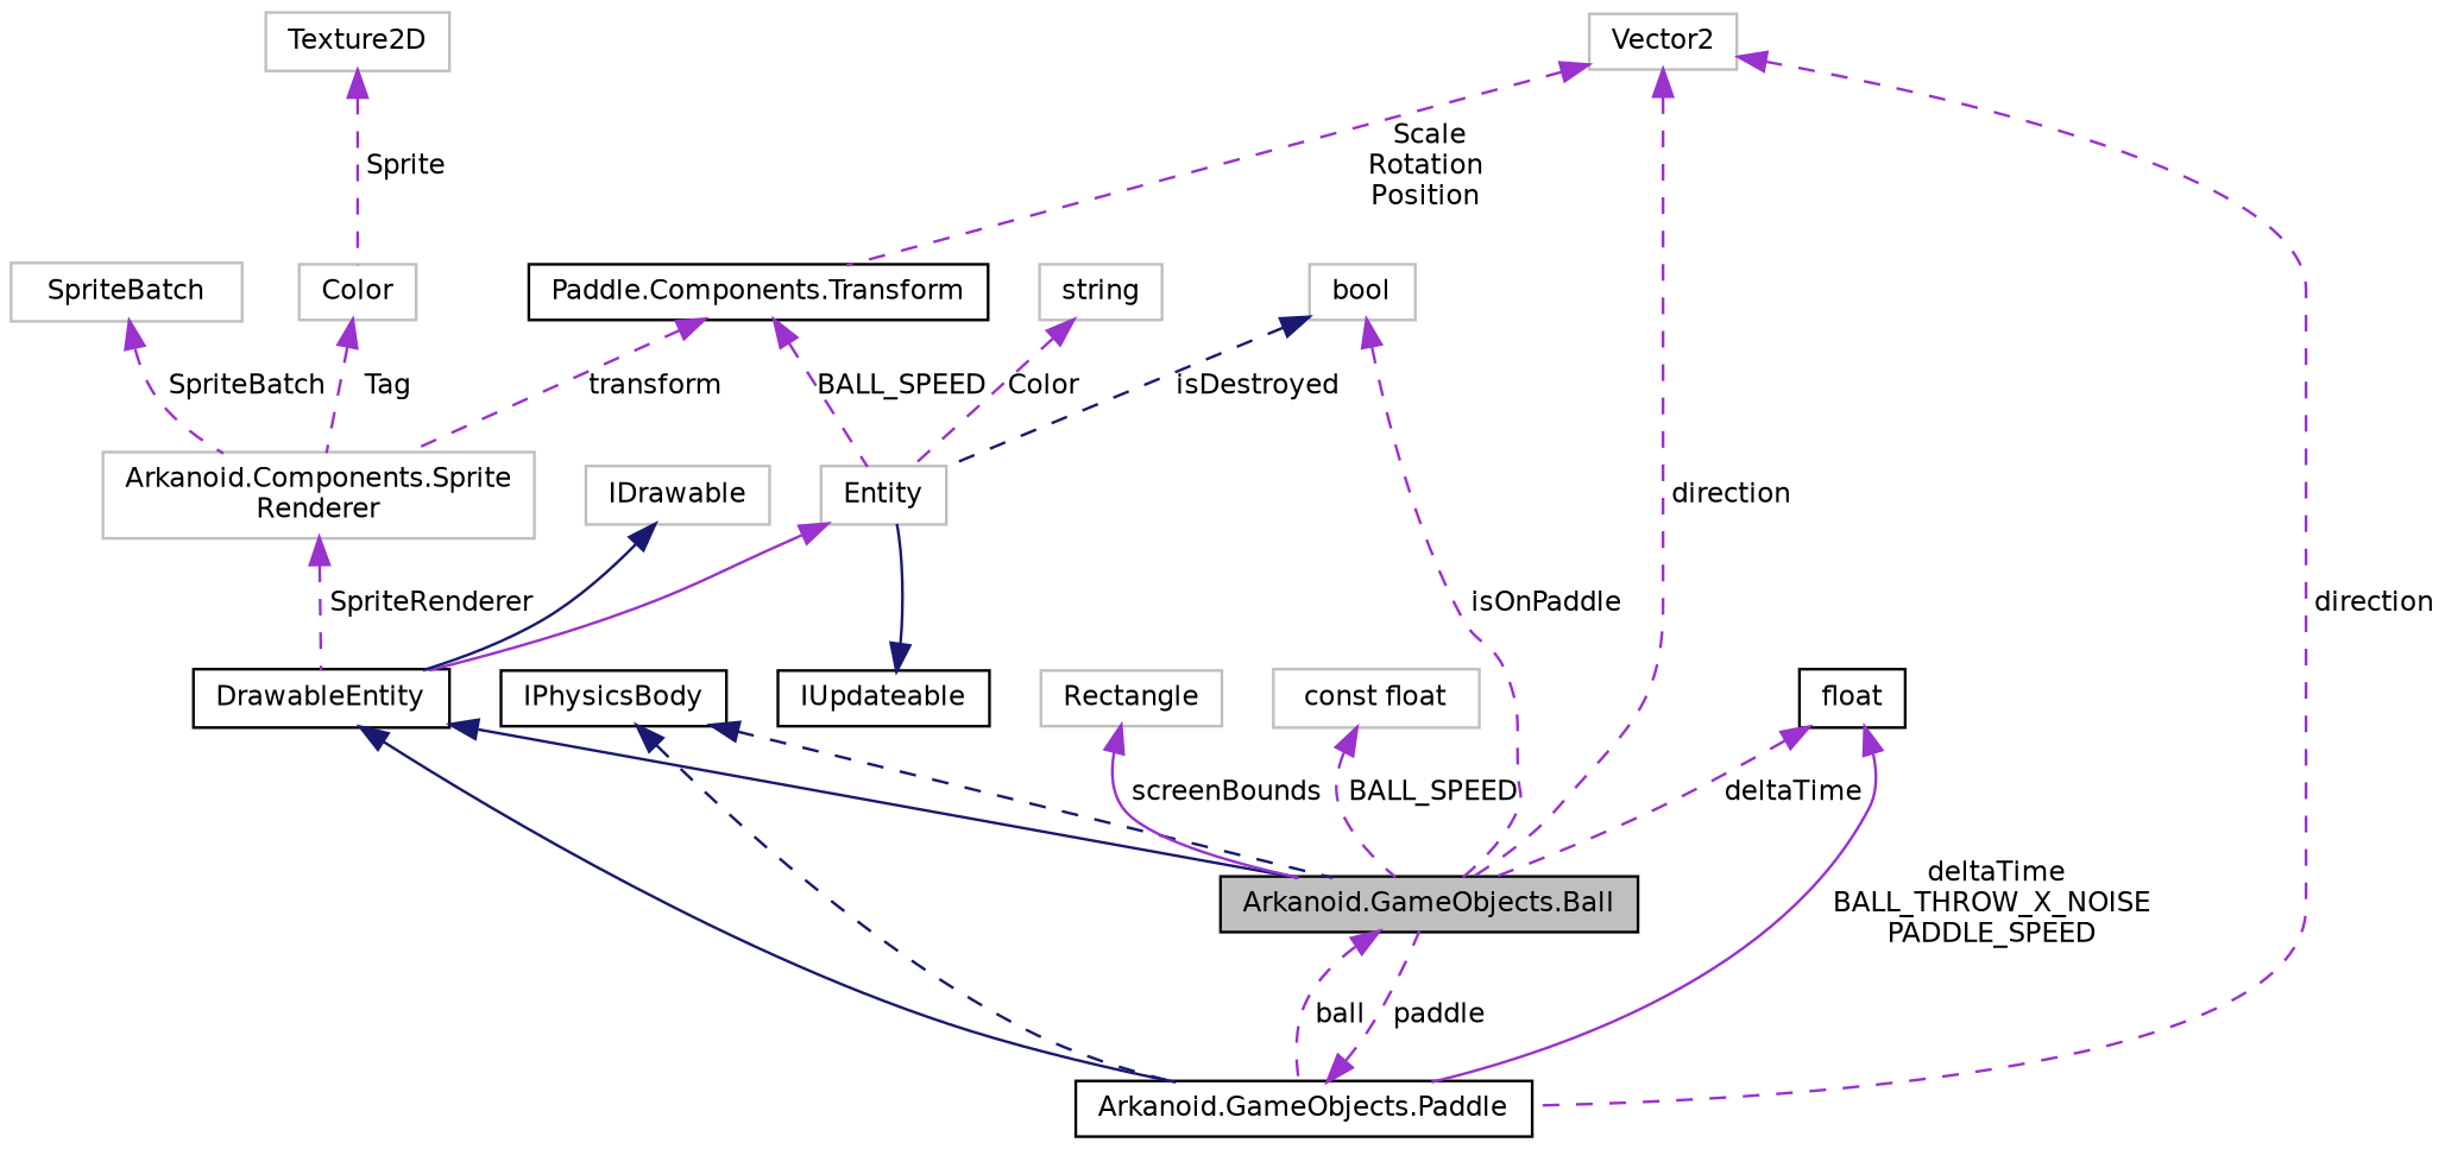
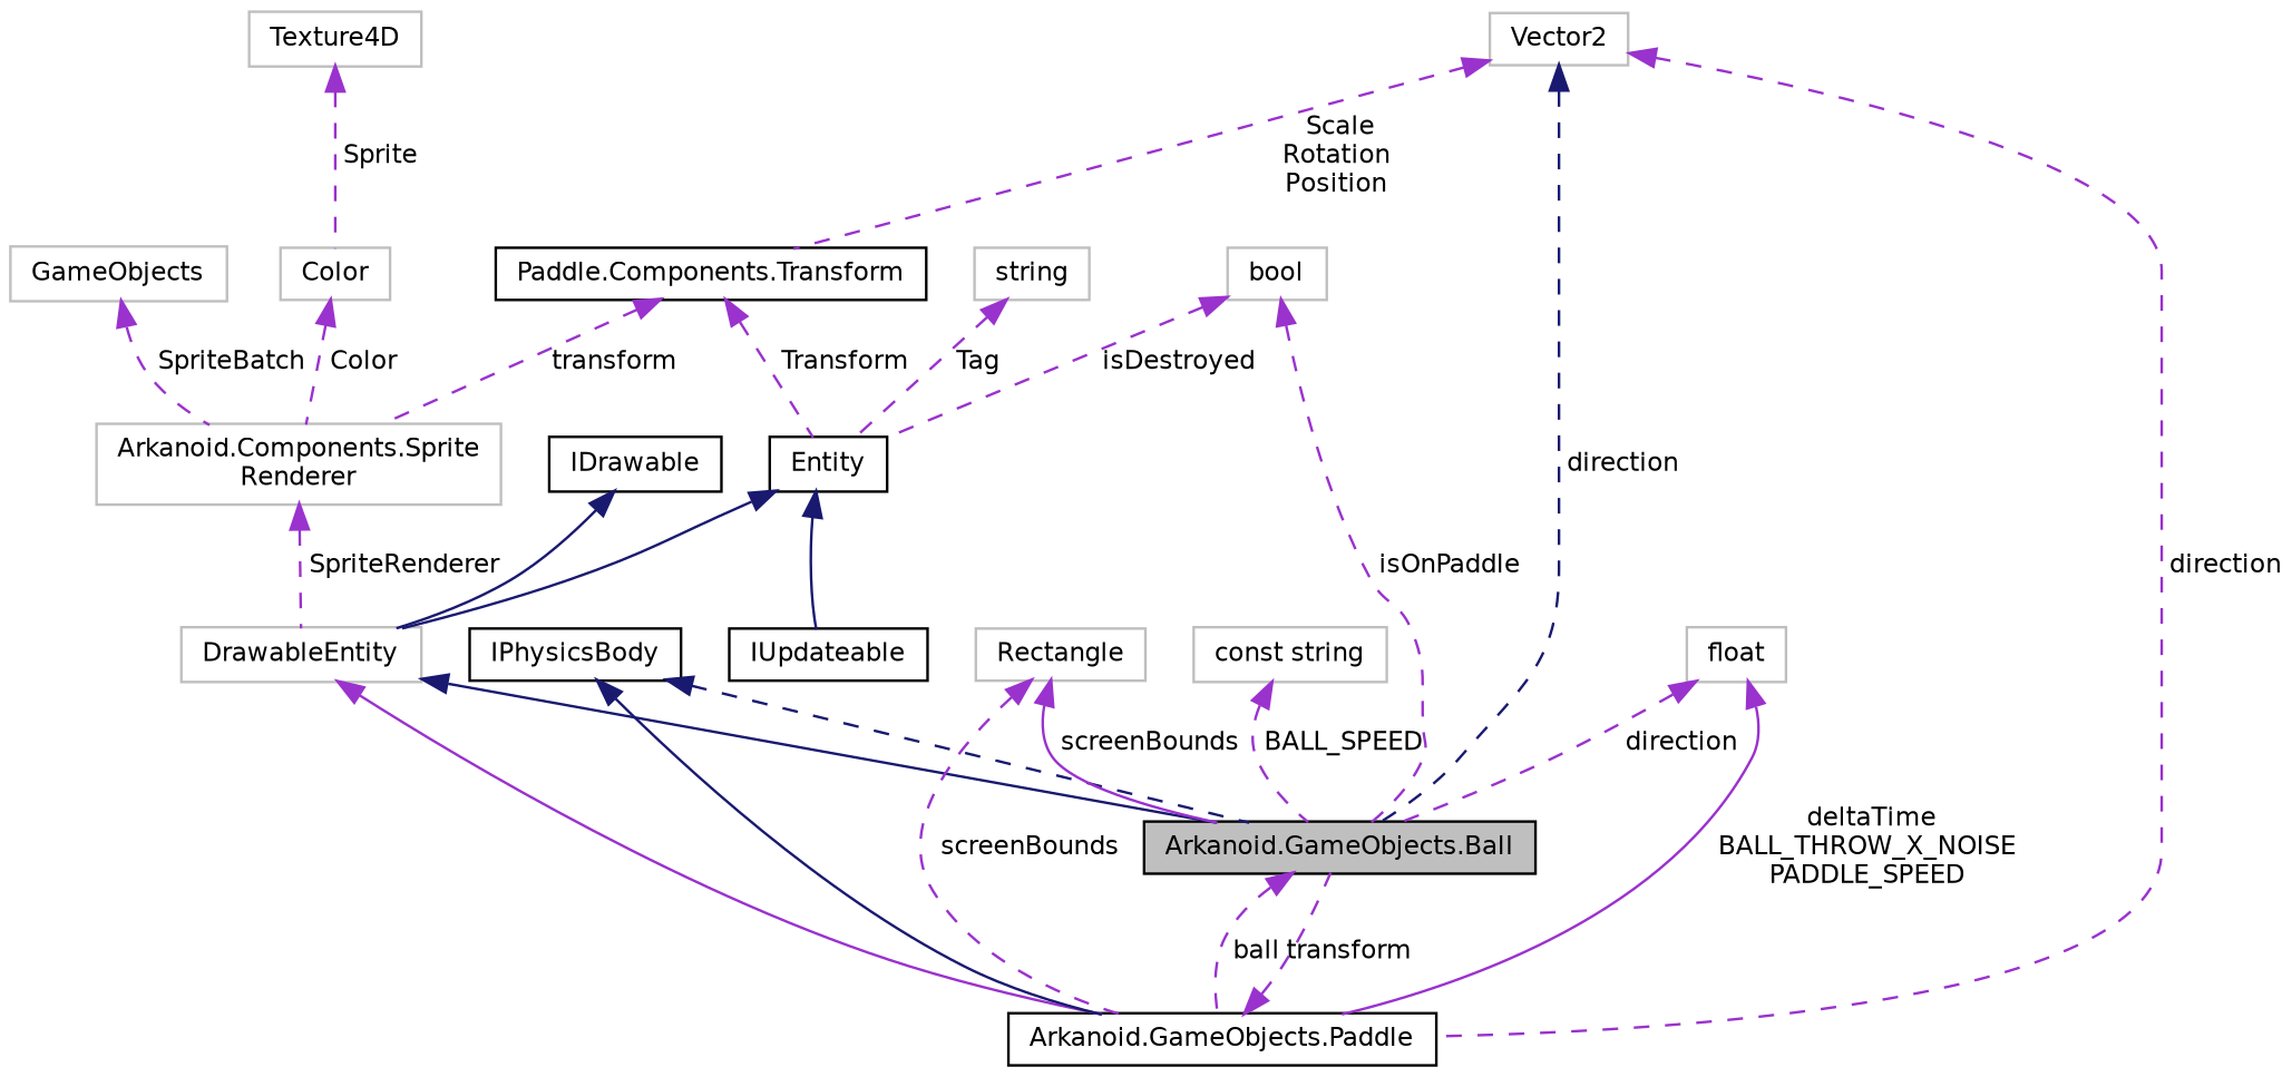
  digraph {
    rankdir=TB
    node [color=grey75 fillcolor=white fontname=Helvetica fontsize=10 shape=record style=filled]
    edge [color=darkorchid3 dir=back fontname=Helvetica fontsize=10 labelfontname=Helvetica labelfontsize=10 style=dashed]
    n1 [color=black fillcolor=grey75 fontcolor=black height=0.2 label="Arkanoid.GameObjects.Ball" width=0.4]
    n2 [color=black height=0.2 label="Arkanoid.GameObjects.Paddle" width=0.4]
-   n3 [color=black height=0.2 label=DrawableEntity width=0.4]
-   n4 [height=0.2 label=Entity width=0.4]
+   n3 [height=0.2 label=DrawableEntity width=0.4]
+   n4 [color=black height=0.2 label=Entity width=0.4]
    n5 [color=black height=0.2 label=IUpdateable width=0.4]
    n6 [height=0.2 label=string width=0.4]
    n7 [color=black height=0.2 label="Paddle.Components.Transform" width=0.4]
    n8 [height=0.2 label="Arkanoid.Components.Sprite\lRenderer" width=0.4]
    n9 [height=0.2 label=Vector2 width=0.4]
    n10 [height=0.2 label=bool width=0.4]
-   n11 [height=0.2 label=IDrawable width=0.4]
-   n12 [height=0.2 label=SpriteBatch width=0.4]
+   n11 [color=black height=0.2 label=IDrawable width=0.4]
+   n12 [height=0.2 label=GameObjects width=0.4]
    n13 [height=0.2 label=Color width=0.4]
-   n14 [height=0.2 label=Texture2D width=0.4]
+   n14 [height=0.2 label=Texture4D width=0.4]
    n15 [color=black height=0.2 label=IPhysicsBody width=0.4]
-   n16 [color=black height=0.2 label=float width=0.4]
+   n16 [height=0.2 label=float width=0.4]
    n17 [height=0.2 label=Rectangle width=0.4]
-   n18 [height=0.2 label="const float" width=0.4]
+   n18 [height=0.2 label="const string" width=0.4]
    n1 -> n2 [label=" ball"]
-   n2 -> n1 [label=" paddle"]
+   n2 -> n1 [label=" transform"]
    n3 -> n1 [color=midnightblue style=solid]
-   n3 -> n2 [color=midnightblue style=solid]
-   n4 -> n3 [style=solid]
-   n5 -> n4 [color=midnightblue style=solid]
-   n6 -> n4 [label=" Color"]
-   n7 -> n4 [label=" BALL_SPEED"]
+   n3 -> n2 [style=solid]
+   n4 -> n3 [color=midnightblue style=solid]
+   n4 -> n5 [color=midnightblue style=solid]
+   n6 -> n4 [label=" Tag"]
+   n7 -> n4 [label=" Transform"]
    n7 -> n8 [label=" transform"]
    n8 -> n3 [label=" SpriteRenderer"]
-   n9 -> n1 [label=" direction"]
+   n9 -> n1 [color=midnightblue label=" direction"]
    n9 -> n2 [label=" direction"]
    n9 -> n7 [label=" Scale\nRotation\nPosition"]
    n10 -> n1 [label=" isOnPaddle"]
-   n10 -> n4 [color=midnightblue label=" isDestroyed"]
+   n10 -> n4 [label=" isDestroyed"]
    n11 -> n3 [color=midnightblue style=solid]
    n12 -> n8 [label=" SpriteBatch"]
-   n13 -> n8 [label=" Tag"]
+   n13 -> n8 [label=" Color"]
    n14 -> n13 [label=" Sprite"]
    n15 -> n1 [color=midnightblue]
-   n15 -> n2 [color=midnightblue]
-   n16 -> n1 [label=" deltaTime"]
+   n15 -> n2 [color=midnightblue style=solid]
+   n16 -> n1 [label=" direction"]
    n16 -> n2 [label=" deltaTime\nBALL_THROW_X_NOISE\nPADDLE_SPEED" style=solid]
    n17 -> n1 [label=" screenBounds" style=solid]
+   n17 -> n2 [label=" screenBounds"]
    n18 -> n1 [label=" BALL_SPEED"]
  }
